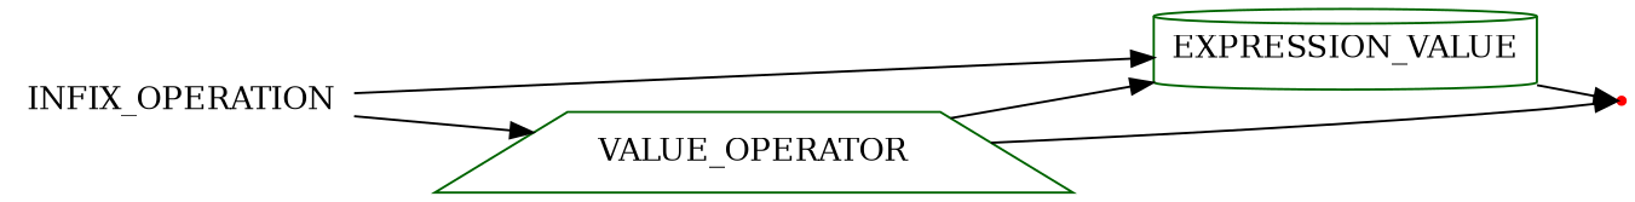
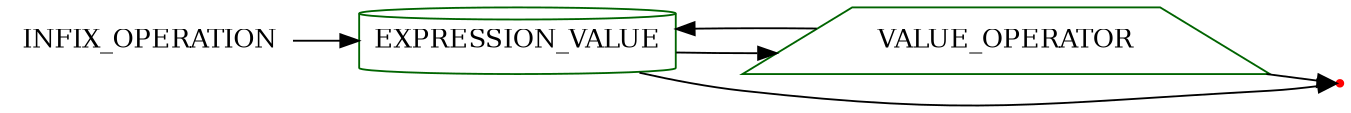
  digraph {
    rankdir=LR
    node [color=darkgreen]
    n1 [label=INFIX_OPERATION shape=plaintext]
    n2 [label=EXPRESSION_VALUE shape=cylinder]
    n3 [label=VALUE_OPERATOR shape=trapezium]
    end [color=red shape=point]
    n1 -> n2
-   n1 -> n3
+   n2 -> n3
    n2 -> end
    n3 -> n2
    n3 -> end
  }
